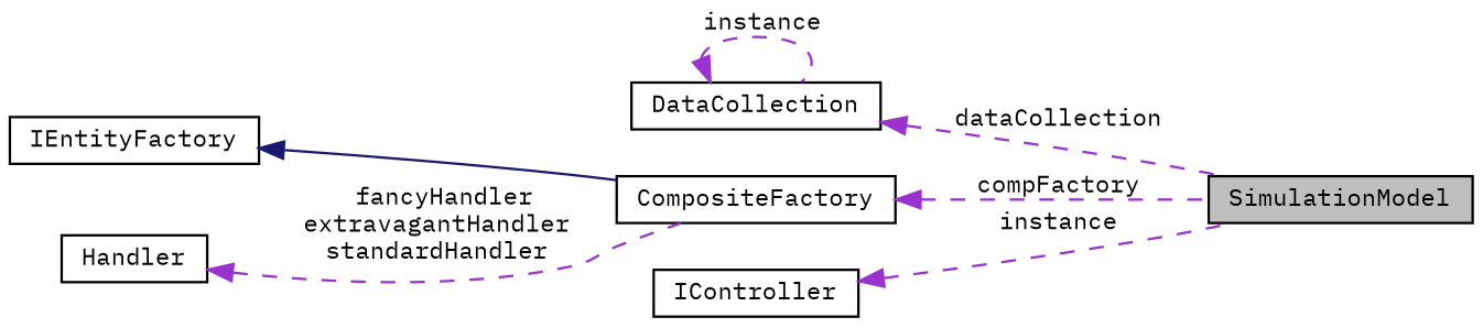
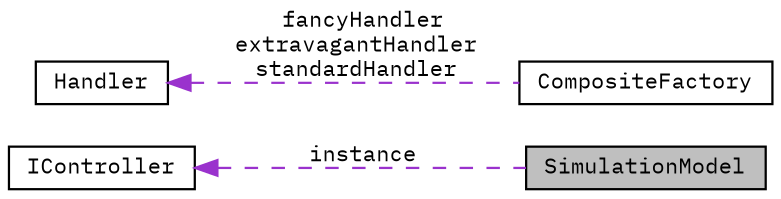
  digraph {
    fontname="IBM Plex Mono"
    rankdir=LR
    node [color=black fillcolor=white fontname="IBM Plex Mono" fontsize=10 shape=record style=filled]
    edge [color=darkorchid3 dir=back fontname="IBM Plex Mono" fontsize=10 labelfontname=Helvetica labelfontsize=10 style=dashed]
    n1 [fillcolor=grey75 fontcolor=black height=0.2 label=SimulationModel width=0.4]
-   n2 [height=0.2 label=DataCollection width=0.4]
    n3 [height=0.2 label=CompositeFactory width=0.4]
-   n4 [height=0.2 label=IEntityFactory width=0.4]
    n5 [height=0.2 label=Handler width=0.4]
    n6 [height=0.2 label=IController width=0.4]
-   n2 -> n1 [label=" dataCollection"]
-   n2 -> n2 [label=" instance"]
-   n3 -> n1 [label=" compFactory"]
-   n4 -> n3 [color=midnightblue style=solid]
    n5 -> n3 [label=" fancyHandler\nextravagantHandler\nstandardHandler"]
    n6 -> n1 [label=" instance"]
  }
